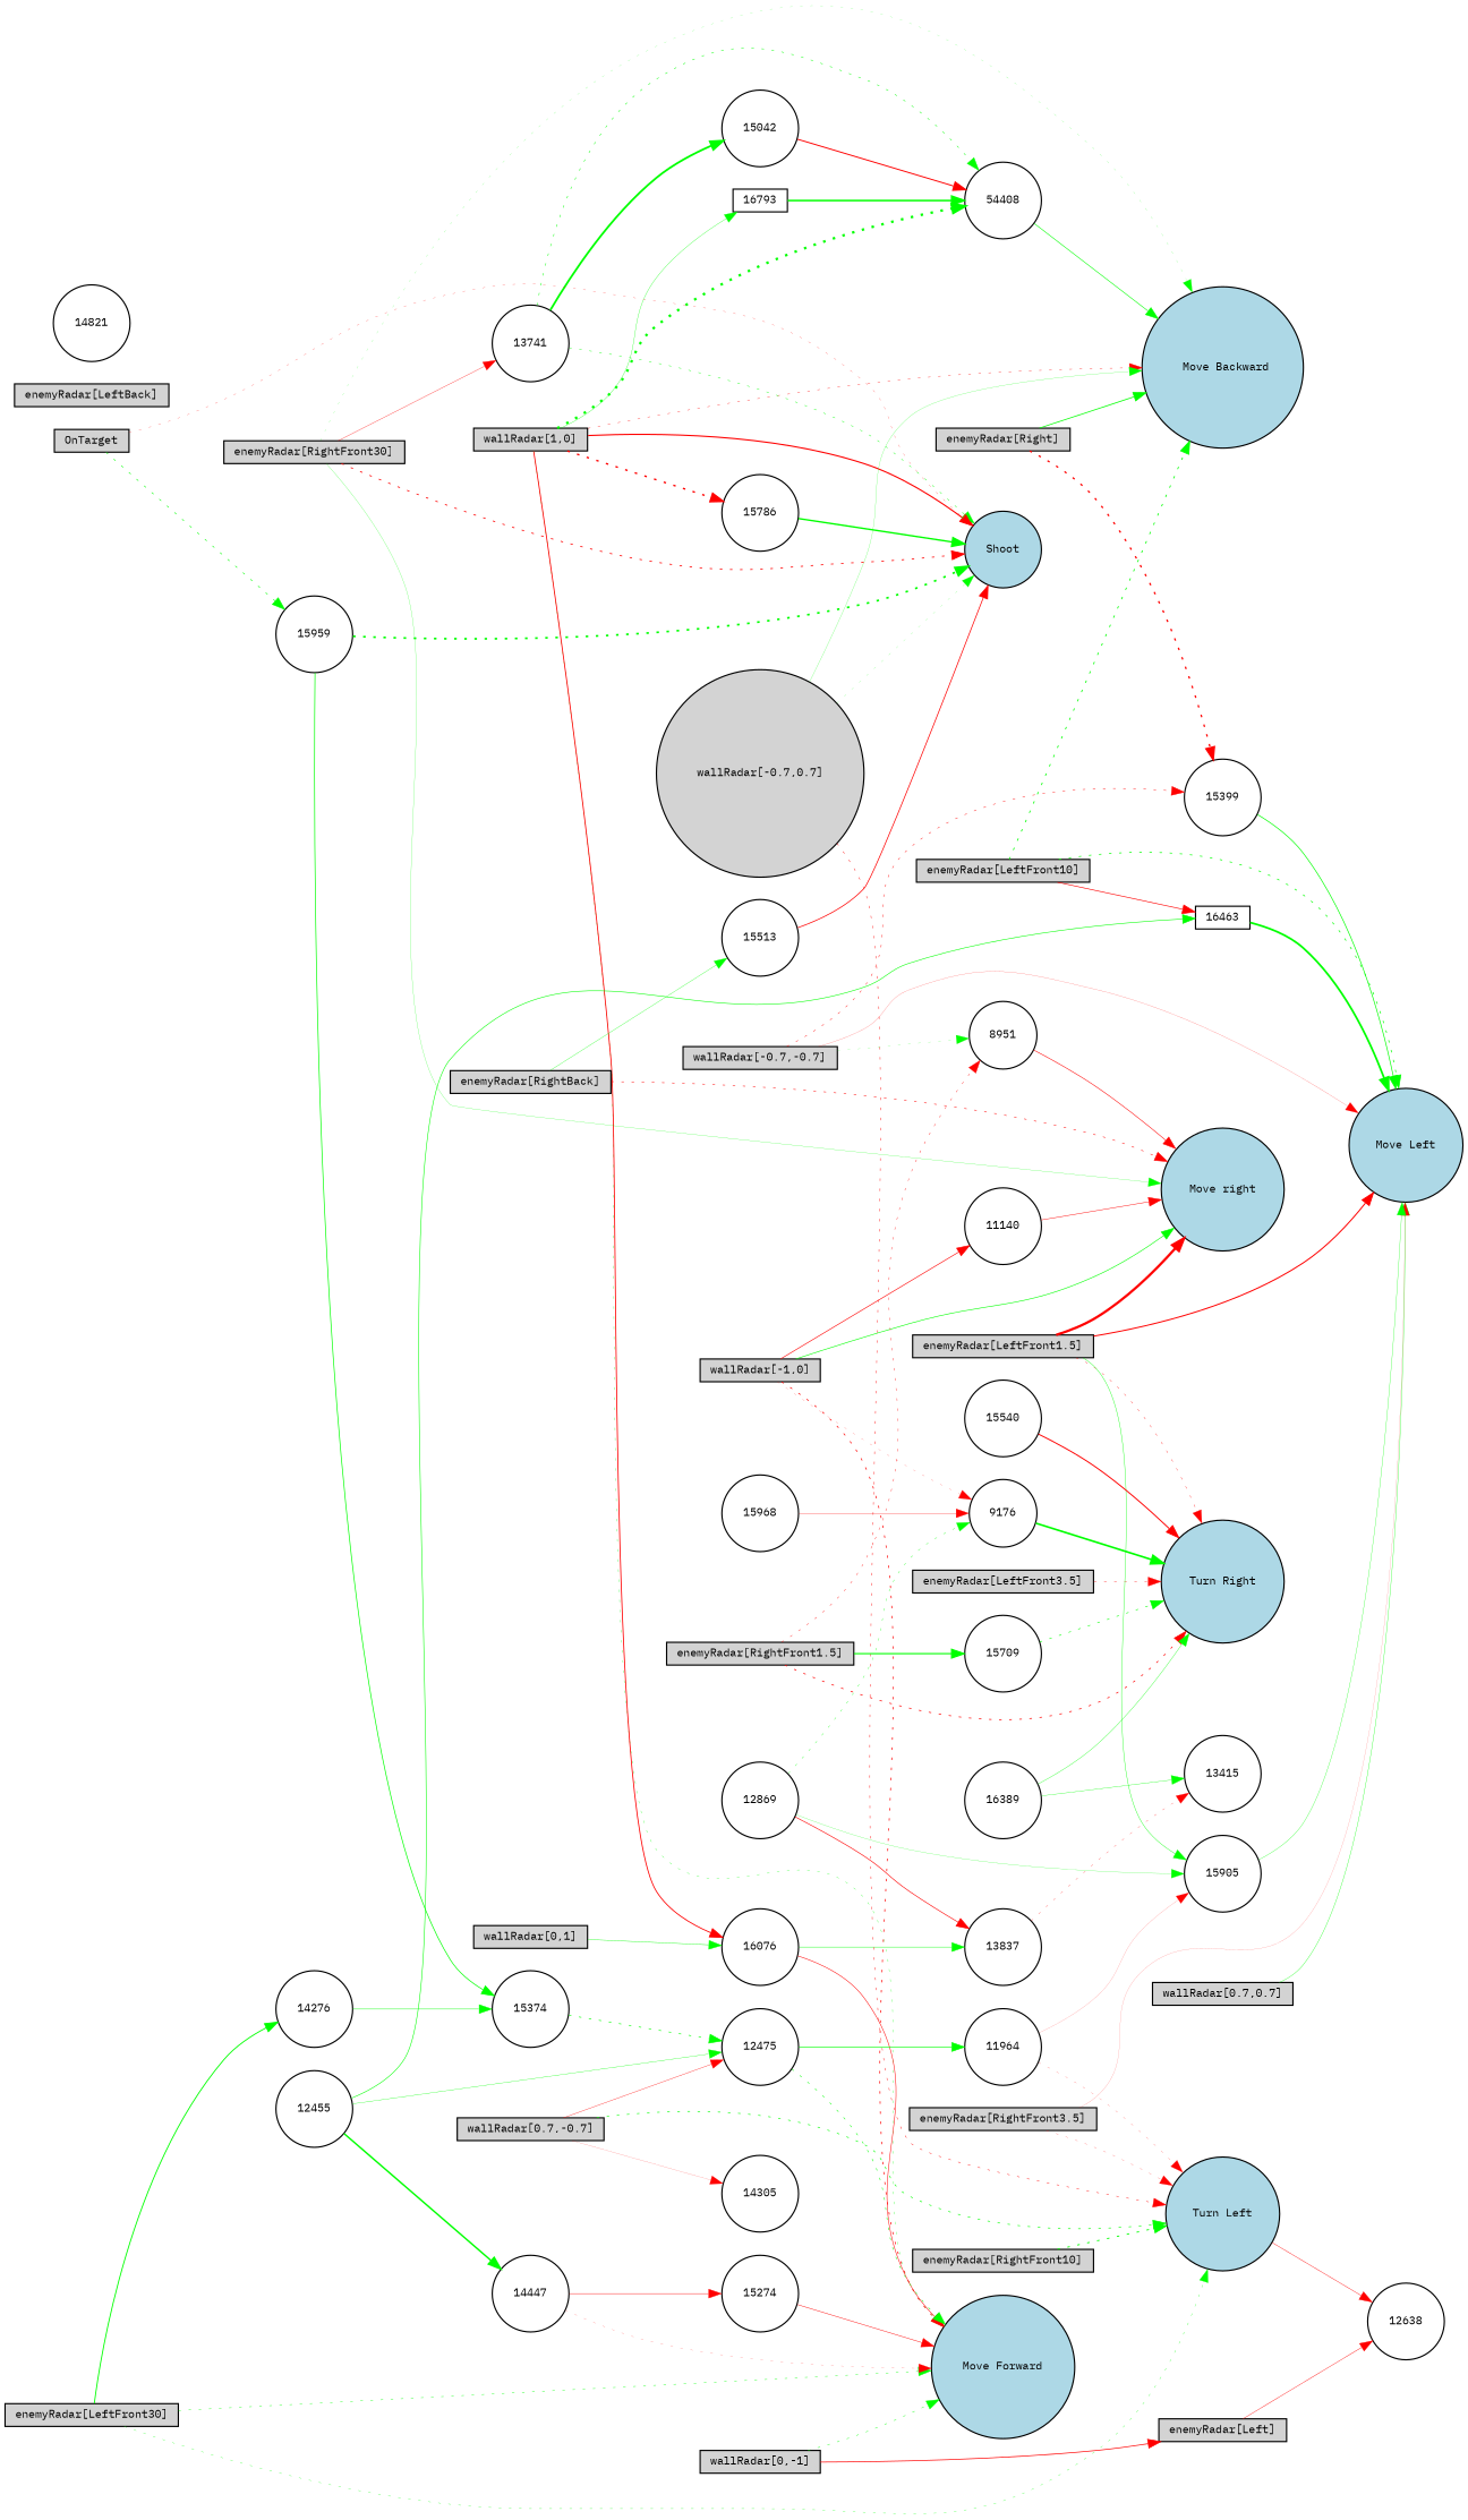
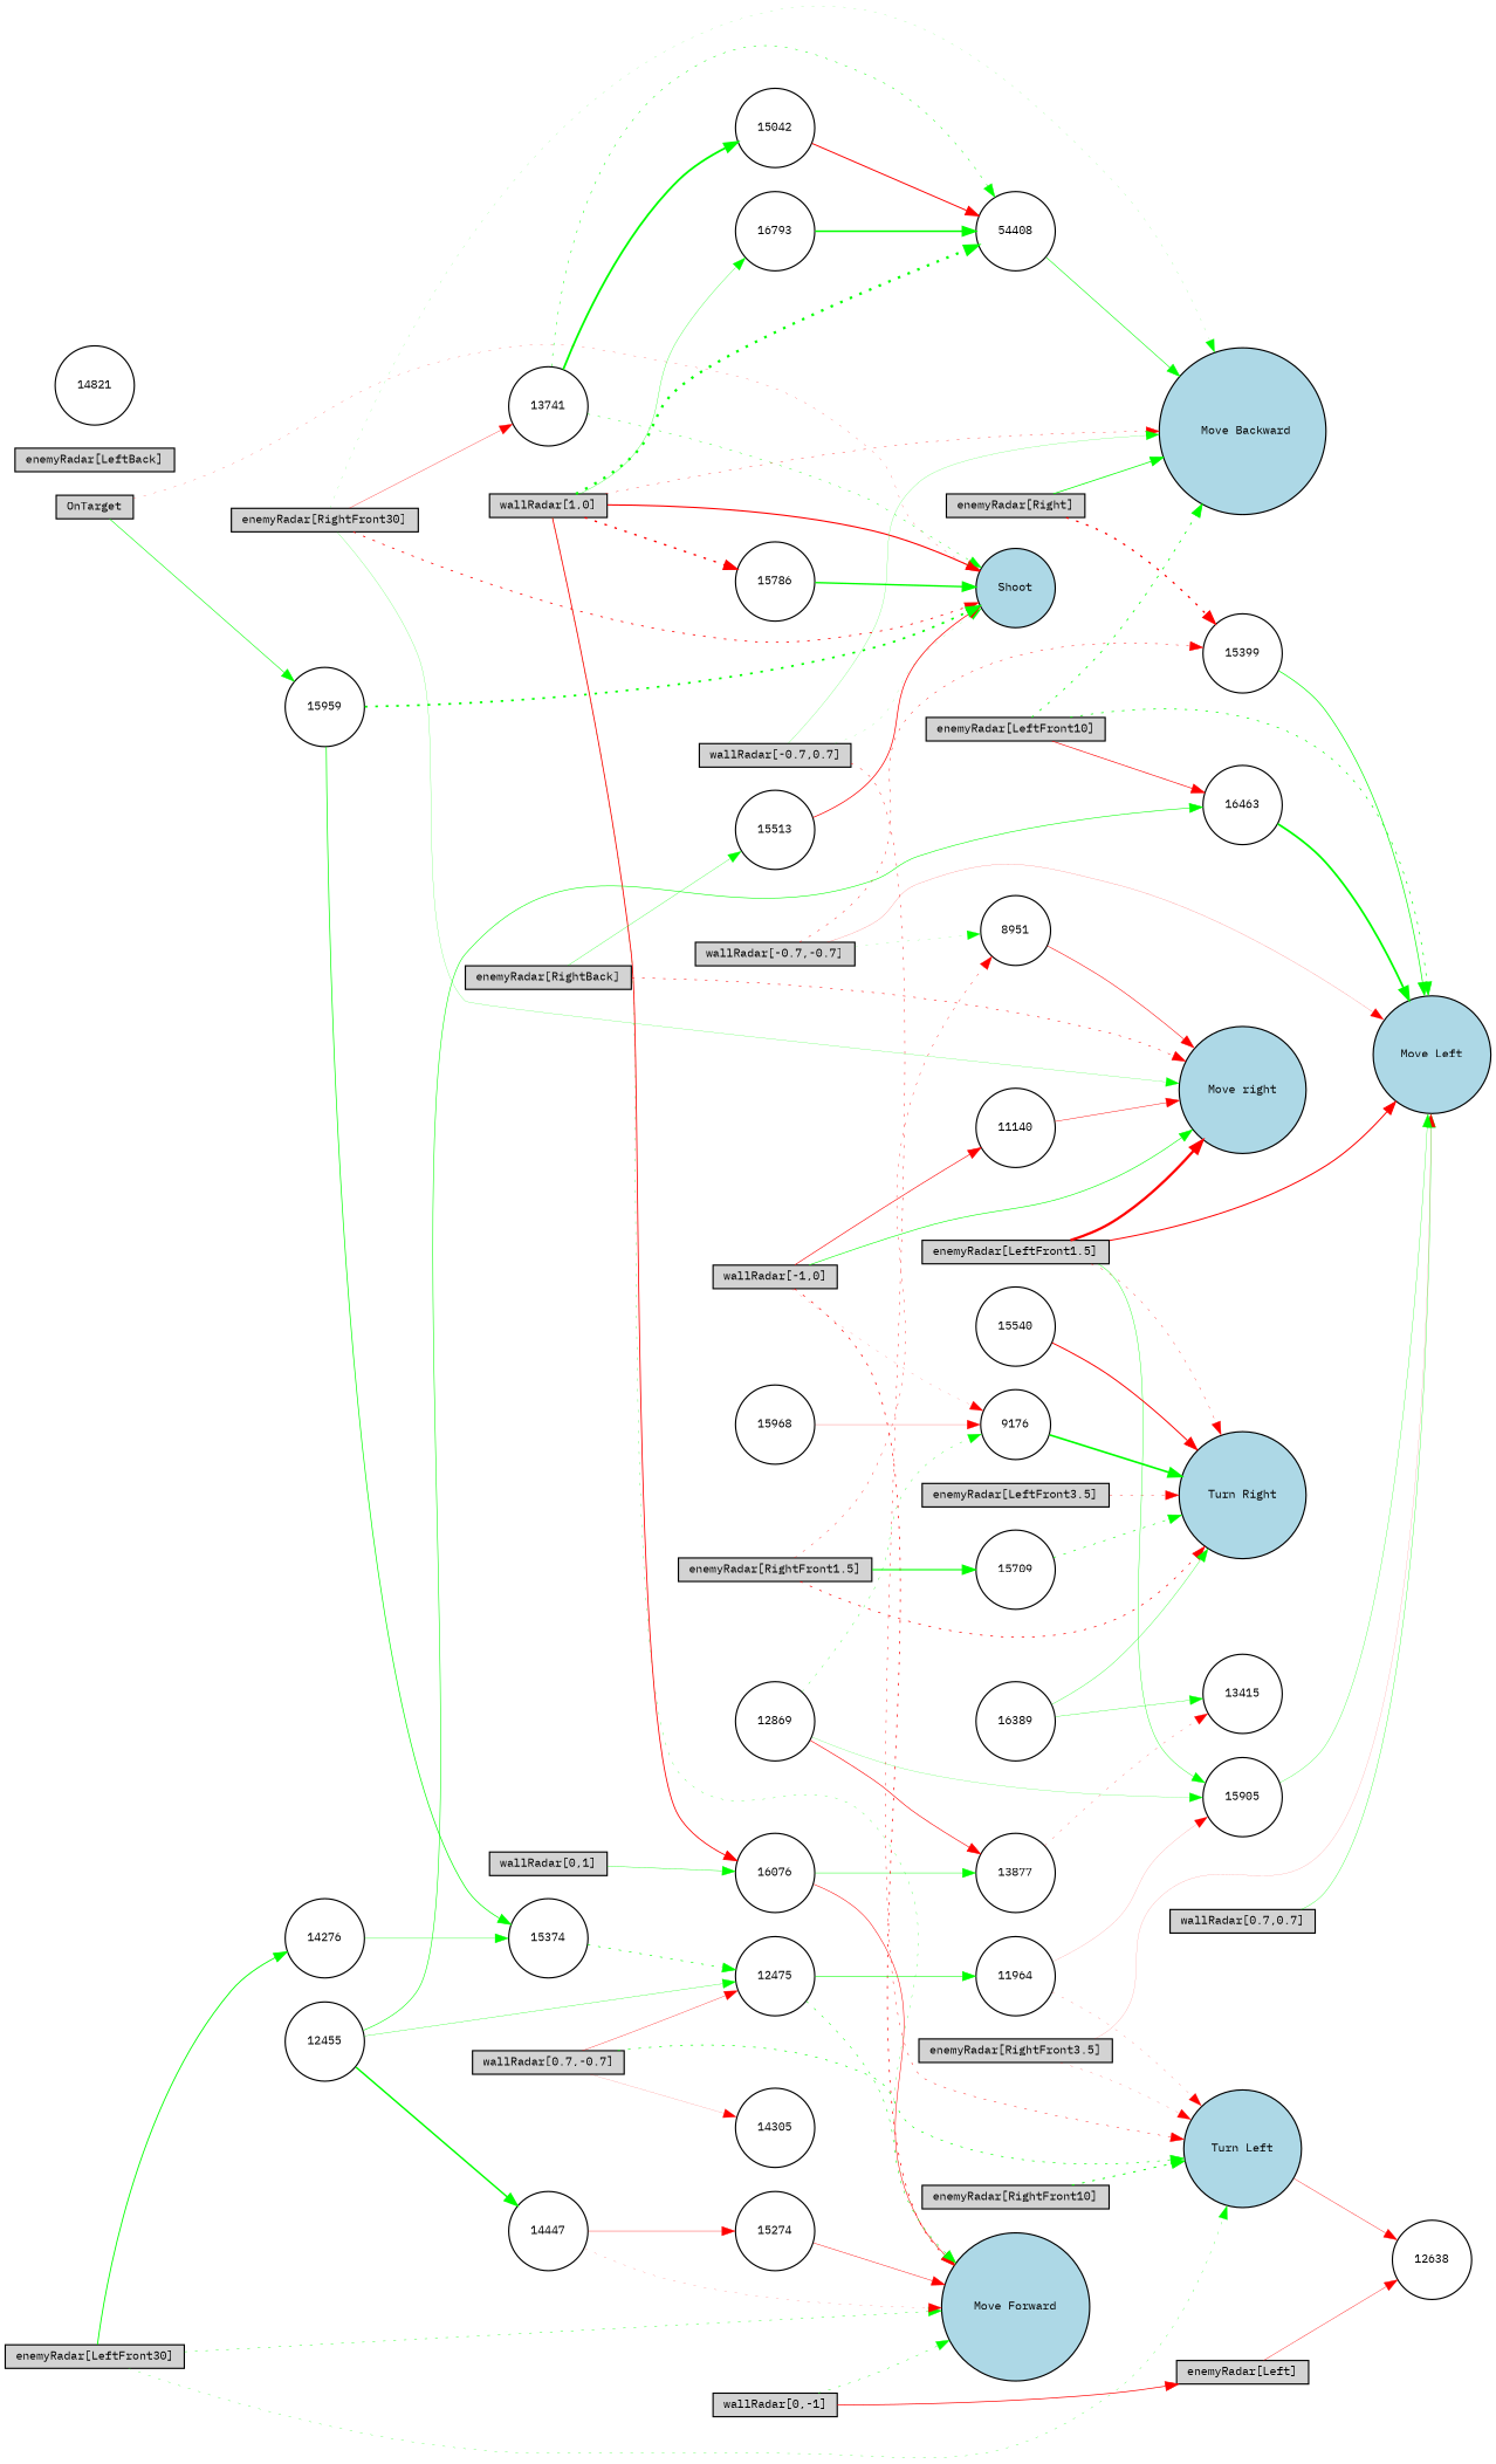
  digraph {
    fontname="IBM Plex Mono"
    rankdir=LR
    node [fillcolor=white fontname="IBM Plex Mono" fontsize=9 shape=circle style=filled]
    edge [color=green fontname="IBM Plex Mono" style=solid]
    "wallRadar[1,0]" [fillcolor=lightgray height=0.2 shape=box width=0.2]
    Shoot [fillcolor=lightblue height=0.2 width=0.2]
    "Move Forward" [fillcolor=lightblue height=0.2 width=0.2]
    " Move Backward" [fillcolor=lightblue height=0.2 width=0.2]
-   16793 [height=0.2 shape=box width=0.2]
+   16793 [height=0.2 width=0.2]
    15786 [height=0.2 width=0.2]
    n7 [height=0.2 label=54408 width=0.2]
    16076 [height=0.2 width=0.2]
-   13877 [height=0.2 width=0.2 label=13837]
+   13877 [height=0.2 width=0.2]
    "wallRadar[0,1]" [fillcolor=lightgray height=0.2 shape=box width=0.2]
    "wallRadar[-1,0]" [fillcolor=lightgray height=0.2 shape=box width=0.2]
    "Move right" [fillcolor=lightblue height=0.2 width=0.2]
    11140 [height=0.2 width=0.2]
    9176 [height=0.2 width=0.2]
    "Turn Right" [fillcolor=lightblue height=0.2 width=0.2]
    "wallRadar[0,-1]" [fillcolor=lightgray height=0.2 shape=box width=0.2]
    "enemyRadar[Left]" [fillcolor=lightgray height=0.2 shape=box width=0.2]
    "Turn Left" [fillcolor=lightblue height=0.2 width=0.2]
    12638 [height=0.2 width=0.2]
    "wallRadar[0.7,0.7]" [fillcolor=lightgray height=0.2 shape=box width=0.2]
    "Move Left" [fillcolor=lightblue height=0.2 width=0.2]
-   "wallRadar[-0.7,0.7]" [fillcolor=lightgray height=0.2 width=0.2]
+   "wallRadar[-0.7,0.7]" [fillcolor=lightgray height=0.2 shape=box width=0.2]
    "wallRadar[-0.7,-0.7]" [fillcolor=lightgray height=0.2 shape=box width=0.2]
    15399 [height=0.2 width=0.2]
    8951 [height=0.2 width=0.2]
    "wallRadar[0.7,-0.7]" [fillcolor=lightgray height=0.2 shape=box width=0.2]
    12475 [height=0.2 width=0.2]
    14305 [height=0.2 width=0.2]
    11964 [height=0.2 width=0.2]
    "enemyRadar[RightBack]" [fillcolor=lightgray height=0.2 shape=box width=0.2]
    15513 [height=0.2 width=0.2]
    "enemyRadar[LeftBack]" [fillcolor=lightgray height=0.2 shape=box width=0.2]
    "enemyRadar[Right]" [fillcolor=lightgray height=0.2 shape=box width=0.2]
    "enemyRadar[RightFront30]" [fillcolor=lightgray height=0.2 shape=box width=0.2]
    13741 [height=0.2 width=0.2]
    15042 [height=0.2 width=0.2]
    "enemyRadar[LeftFront30]" [fillcolor=lightgray height=0.2 shape=box width=0.2]
    14276 [height=0.2 width=0.2]
    15374 [height=0.2 width=0.2]
    "enemyRadar[RightFront10]" [fillcolor=lightgray height=0.2 shape=box width=0.2]
    "enemyRadar[LeftFront10]" [fillcolor=lightgray height=0.2 shape=box width=0.2]
-   16463 [height=0.2 shape=box width=0.2]
+   16463 [height=0.2 width=0.2]
    "enemyRadar[RightFront3.5]" [fillcolor=lightgray height=0.2 shape=box width=0.2]
    "enemyRadar[LeftFront3.5]" [fillcolor=lightgray height=0.2 shape=box width=0.2]
    "enemyRadar[RightFront1.5]" [fillcolor=lightgray height=0.2 shape=box width=0.2]
    15709 [height=0.2 width=0.2]
    "enemyRadar[LeftFront1.5]" [fillcolor=lightgray height=0.2 shape=box width=0.2]
    15905 [height=0.2 width=0.2]
    OnTarget [fillcolor=lightgray height=0.2 shape=box width=0.2]
    15959 [height=0.2 width=0.2]
    16389 [height=0.2 width=0.2]
    13415 [height=0.2 width=0.2]
    12455 [height=0.2 width=0.2]
    14447 [height=0.2 width=0.2]
    15274 [height=0.2 width=0.2]
    15540 [height=0.2 width=0.2]
    12869 [height=0.2 width=0.2]
    15968 [height=0.2 width=0.2]
    14821 [height=0.2 width=0.2]
    "wallRadar[1,0]" -> Shoot [color=red penwidth=0.9515819990868578]
    "wallRadar[1,0]" -> "Move Forward" [penwidth=0.23808540798080488 style=dotted]
    "wallRadar[1,0]" -> " Move Backward" [color=red penwidth=0.28759262365979416 style=dotted]
    "wallRadar[1,0]" -> 16793 [penwidth=0.2560326164621843]
    "wallRadar[1,0]" -> 15786 [color=red penwidth=1.2016525688682325 style=dotted]
    "wallRadar[1,0]" -> n7 [penwidth=1.9780844208326034 style=dotted]
    "wallRadar[1,0]" -> 16076 [color=red penwidth=0.7111480474412414]
    16793 -> n7 [penwidth=1.3043610731290853]
    15786 -> Shoot [penwidth=1.1929925600626738]
    n7 -> " Move Backward" [penwidth=0.480658852024864]
    16076 -> "Move Forward" [color=red penwidth=0.43355074933524296]
    16076 -> 13877 [penwidth=0.36146373687255595]
    13877 -> 13415 [color=red penwidth=0.20099405369522583 style=dotted]
    "wallRadar[0,1]" -> 16076 [penwidth=0.3137097736820412]
    "wallRadar[-1,0]" -> "Move Forward" [color=red penwidth=0.6112445921137907 style=dotted]
    "wallRadar[-1,0]" -> "Move right" [penwidth=0.49823216958761407]
    "wallRadar[-1,0]" -> 11140 [color=red penwidth=0.5141679689829344]
    "wallRadar[-1,0]" -> 9176 [color=red penwidth=0.13151775341249838 style=dotted]
    11140 -> "Move right" [color=red penwidth=0.37976401679555916]
    9176 -> "Turn Right" [penwidth=1.44058095348033]
    "wallRadar[0,-1]" -> "Move Forward" [penwidth=0.3380030404805583 style=dotted]
    "wallRadar[0,-1]" -> "enemyRadar[Left]" [color=red penwidth=0.5999530210520156]
    "enemyRadar[Left]" -> 12638 [color=red penwidth=0.3270553860970651]
    "Turn Left" -> 12638 [color=red penwidth=0.3277517732969296]
    "wallRadar[0.7,0.7]" -> "Move Left" [penwidth=0.2764173606397732]
    "wallRadar[-0.7,0.7]" -> Shoot [penwidth=0.11421155058716088 style=dotted]
    "wallRadar[-0.7,0.7]" -> " Move Backward" [penwidth=0.16662420842795994]
    "wallRadar[-0.7,0.7]" -> "Turn Left" [color=red penwidth=0.3616725180924074 style=dotted]
    "wallRadar[-0.7,-0.7]" -> "Move Left" [color=red penwidth=0.13260025852300897]
    "wallRadar[-0.7,-0.7]" -> 15399 [color=red penwidth=0.3609078624952894 style=dotted]
    "wallRadar[-0.7,-0.7]" -> 8951 [penwidth=0.14030327488450334 style=dotted]
    15399 -> "Move Left" [penwidth=0.5790636650220183]
    8951 -> "Move right" [color=red penwidth=0.4541348326011637]
    "wallRadar[0.7,-0.7]" -> "Turn Left" [penwidth=0.5295853135562545 style=dotted]
    "wallRadar[0.7,-0.7]" -> 12475 [color=red penwidth=0.28112166049259146]
    "wallRadar[0.7,-0.7]" -> 14305 [color=red penwidth=0.1058301350651179]
    12475 -> "Move Forward" [penwidth=0.43368745357087 style=dotted]
    12475 -> 11964 [penwidth=0.5030092717215778]
    11964 -> "Turn Left" [color=red penwidth=0.14936800880360068 style=dotted]
    11964 -> 15905 [color=red penwidth=0.10043450596560342]
    "enemyRadar[RightBack]" -> "Move right" [color=red penwidth=0.4295522116089271 style=dotted]
    "enemyRadar[RightBack]" -> 15513 [penwidth=0.24902719757463795]
    15513 -> Shoot [color=red penwidth=0.6224849109219351]
    "enemyRadar[Right]" -> " Move Backward" [penwidth=0.6343002004136482]
    "enemyRadar[Right]" -> 15399 [color=red penwidth=1.1251932746876288 style=dotted]
    "enemyRadar[RightFront30]" -> Shoot [color=red penwidth=0.6713740869135062 style=dotted]
    "enemyRadar[RightFront30]" -> " Move Backward" [penwidth=0.11840867040787331 style=dotted]
    "enemyRadar[RightFront30]" -> "Move right" [penwidth=0.17486368288626508]
    "enemyRadar[RightFront30]" -> 13741 [color=red penwidth=0.26720845036531715]
    13741 -> Shoot [penwidth=0.3460883576328122 style=dotted]
    13741 -> n7 [penwidth=0.40481943123672226 style=dotted]
    13741 -> 15042 [penwidth=1.5661589915246708]
    15042 -> n7 [color=red penwidth=0.827881615496897]
    "enemyRadar[LeftFront30]" -> "Move Forward" [penwidth=0.32808513544356366 style=dotted]
    "enemyRadar[LeftFront30]" -> "Turn Left" [penwidth=0.23203232814164604 style=dotted]
    "enemyRadar[LeftFront30]" -> 14276 [penwidth=0.7584115488452361]
    14276 -> 15374 [penwidth=0.32461914391191504]
    15374 -> 12475 [penwidth=0.5336140413351822 style=dotted]
    "enemyRadar[RightFront10]" -> "Turn Left" [penwidth=0.7701420904342388 style=dotted]
    "enemyRadar[LeftFront10]" -> " Move Backward" [penwidth=0.6794502738335859 style=dotted]
    "enemyRadar[LeftFront10]" -> "Move Left" [penwidth=0.5945274246906329 style=dotted]
    "enemyRadar[LeftFront10]" -> 16463 [color=red penwidth=0.5287079221080566]
    16463 -> "Move Left" [penwidth=1.5294263025608934]
    "enemyRadar[RightFront3.5]" -> "Turn Left" [color=red penwidth=0.16562553350621695 style=dotted]
    "enemyRadar[RightFront3.5]" -> "Move Left" [color=red penwidth=0.10081881654054291]
    "enemyRadar[LeftFront3.5]" -> "Turn Right" [color=red penwidth=0.2926291632512762 style=dotted]
    "enemyRadar[RightFront1.5]" -> "Turn Right" [color=red penwidth=0.5997613432563174 style=dotted]
    "enemyRadar[RightFront1.5]" -> 8951 [color=red penwidth=0.3005019370451233 style=dotted]
    "enemyRadar[RightFront1.5]" -> 15709 [penwidth=0.9664675333142402]
    15709 -> "Turn Right" [penwidth=0.4759197403958856 style=dotted]
    "enemyRadar[LeftFront1.5]" -> "Move right" [color=red penwidth=1.9511884820066652]
    "enemyRadar[LeftFront1.5]" -> "Turn Right" [color=red penwidth=0.27904544058336794 style=dotted]
    "enemyRadar[LeftFront1.5]" -> "Move Left" [color=red penwidth=0.8640270584483308]
    "enemyRadar[LeftFront1.5]" -> 15905 [penwidth=0.32291283689338135]
    15905 -> "Move Left" [penwidth=0.25014218783101405]
    OnTarget -> Shoot [color=red penwidth=0.17446691407715453 style=dotted]
-   OnTarget -> 15959 [penwidth=0.4879036340737627 style=dotted]
+   OnTarget -> 15959 [penwidth=0.4879036340737627]
    15959 -> Shoot [penwidth=1.478735718513752 style=dotted]
    15959 -> 15374 [penwidth=0.5985716814262033]
    16389 -> "Turn Right" [penwidth=0.279084498908993]
    16389 -> 13415 [penwidth=0.2706326583359199]
    12455 -> 12475 [penwidth=0.2583784849894661]
    12455 -> 16463 [penwidth=0.4744348514049387]
    12455 -> 14447 [penwidth=1.246409247692818]
    14447 -> "Move Forward" [color=red penwidth=0.13455051831089312 style=dotted]
    14447 -> 15274 [color=red penwidth=0.3148703446880474]
    15274 -> "Move Forward" [color=red penwidth=0.3704380627172472]
    15540 -> "Turn Right" [color=red penwidth=0.8306102491380261]
    12869 -> 13877 [color=red penwidth=0.5113616273342714]
    12869 -> 9176 [penwidth=0.2714123076440147 style=dotted]
    12869 -> 15905 [penwidth=0.17312493978998217]
    15968 -> 9176 [color=red penwidth=0.19510048913045475]
  }
